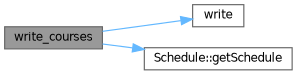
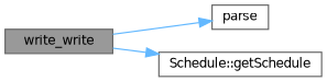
  digraph {
    rankdir=LR
    node [color=grey40 fillcolor=white fontname=Helvetica fontsize=10 shape=box style=filled]
    edge [color=steelblue1 fontname=Helvetica fontsize=10 labelfontname=Helvetica labelfontsize=10 style=solid]
-   n1 [color=gray40 fillcolor=grey60 fontcolor=black height=0.2 label=write_courses width=0.4]
-   n2 [height=0.2 label=write width=0.4]
+   n1 [color=gray40 fillcolor=grey60 fontcolor=black height=0.2 label=write_write width=0.4]
+   n2 [height=0.2 label=parse width=0.4]
    n3 [height=0.2 label="Schedule::getSchedule" width=0.4]
    n1 -> n2
    n1 -> n3
  }
